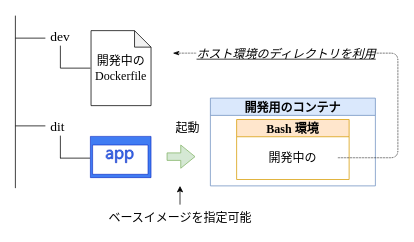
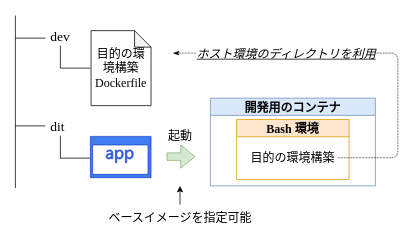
  <mxCell id="0" />
  <mxCell id="1" parent="0" />
  <mxCell id="2" value="" style="endArrow=none;html=1;fontFamily=Noto Sans JP;fontSource=https%3A%2F%2Ffonts.googleapis.com%2Fcss%3Ffamily%3DNoto%2BSans%2BJP;" parent="1" edge="1"><mxGeometry width="50" height="50" relative="1" as="geometry"><mxPoint x="20" y="250" as="sourcePoint" /><mxPoint x="20" y="20" as="targetPoint" /></mxGeometry></mxCell>
  <mxCell id="3" value="" style="endArrow=none;html=1;fontFamily=Noto Sans JP;fontSource=https%3A%2F%2Ffonts.googleapis.com%2Fcss%3Ffamily%3DNoto%2BSans%2BJP;" parent="1" edge="1"><mxGeometry width="50" height="50" relative="1" as="geometry"><mxPoint x="20" y="50" as="sourcePoint" /><mxPoint x="60" y="50" as="targetPoint" /></mxGeometry></mxCell>
  <mxCell id="4" value="" style="endArrow=none;html=1;fontFamily=Noto Sans JP;fontSource=https%3A%2F%2Ffonts.googleapis.com%2Fcss%3Ffamily%3DNoto%2BSans%2BJP;" parent="1" edge="1"><mxGeometry width="50" height="50" relative="1" as="geometry"><mxPoint x="20" y="167" as="sourcePoint" /><mxPoint x="60" y="167" as="targetPoint" /></mxGeometry></mxCell>
  <mxCell id="5" value="&lt;div style=&quot;text-align: left;&quot;&gt;&lt;span style=&quot;font-size: 18px; background-color: initial;&quot;&gt;dev&lt;/span&gt;&lt;/div&gt;" style="text;html=1;strokeColor=none;fillColor=none;align=center;verticalAlign=middle;whiteSpace=wrap;rounded=0;fontFamily=Noto Sans JP;fontSource=https%3A%2F%2Ffonts.googleapis.com%2Fcss%3Ffamily%3DNoto%2BSans%2BJP;" parent="1" vertex="1"><mxGeometry x="65" y="40" width="30" height="15" as="geometry" /></mxCell>
  <mxCell id="6" value="" style="endArrow=none;html=1;fontSize=16;fontFamily=Noto Sans JP;fontSource=https%3A%2F%2Ffonts.googleapis.com%2Fcss%3Ffamily%3DNoto%2BSans%2BJP;" parent="1" edge="1"><mxGeometry width="50" height="50" relative="1" as="geometry"><mxPoint x="80" y="90" as="sourcePoint" /><mxPoint x="80" y="60" as="targetPoint" /></mxGeometry></mxCell>
  <mxCell id="7" value="" style="endArrow=none;html=1;fontFamily=Noto Sans JP;fontSource=https%3A%2F%2Ffonts.googleapis.com%2Fcss%3Ffamily%3DNoto%2BSans%2BJP;" parent="1" edge="1"><mxGeometry width="50" height="50" relative="1" as="geometry"><mxPoint x="80" y="90" as="sourcePoint" /><mxPoint x="120" y="90" as="targetPoint" /></mxGeometry></mxCell>
  <mxCell id="8" value="" style="endArrow=none;html=1;fontSize=16;fontFamily=Noto Sans JP;fontSource=https%3A%2F%2Ffonts.googleapis.com%2Fcss%3Ffamily%3DNoto%2BSans%2BJP;" parent="1" edge="1"><mxGeometry width="50" height="50" relative="1" as="geometry"><mxPoint x="80" y="210" as="sourcePoint" /><mxPoint x="80" y="180" as="targetPoint" /></mxGeometry></mxCell>
  <mxCell id="9" value="" style="endArrow=none;html=1;fontFamily=Noto Sans JP;fontSource=https%3A%2F%2Ffonts.googleapis.com%2Fcss%3Ffamily%3DNoto%2BSans%2BJP;" parent="1" edge="1"><mxGeometry width="50" height="50" relative="1" as="geometry"><mxPoint x="79.5" y="210" as="sourcePoint" /><mxPoint x="119.5" y="210" as="targetPoint" /></mxGeometry></mxCell>
  <mxCell id="10" value="" style="sketch=0;aspect=fixed;pointerEvents=1;shadow=0;dashed=0;html=1;labelPosition=center;verticalLabelPosition=bottom;verticalAlign=top;align=center;fillColor=#0050ef;shape=mxgraph.mscae.enterprise.application;fontSize=16;strokeColor=#001DBC;fontColor=#ffffff;opacity=75;fontFamily=Noto Sans JP;fontSource=https%3A%2F%2Ffonts.googleapis.com%2Fcss%3Ffamily%3DNoto%2BSans%2BJP;" parent="1" vertex="1"><mxGeometry x="120" y="181" width="80.88" height="55" as="geometry" /></mxCell>
  <mxCell id="11" value="開発用のコンテナ" style="swimlane;strokeColor=#6c8ebf;fontSize=16;fillColor=#dae8fc;fontFamily=Noto Sans JP;fontSource=https%3A%2F%2Ffonts.googleapis.com%2Fcss%3Ffamily%3DNoto%2BSans%2BJP;" parent="1" vertex="1"><mxGeometry x="280" y="130" width="220" height="117" as="geometry" /></mxCell>
  <mxCell id="12" value="Bash 環境" style="swimlane;strokeColor=#d79b00;fontSize=16;fillColor=#ffe6cc;fontFamily=Noto Sans JP;fontSource=https%3A%2F%2Ffonts.googleapis.com%2Fcss%3Ffamily%3DNoto%2BSans%2BJP;" parent="11" vertex="1"><mxGeometry x="35" y="28.5" width="150" height="80" as="geometry" /></mxCell>
- <mxCell id="13" value="&lt;font color=&quot;#000000&quot;&gt;開発中の&lt;/font&gt;" style="text;html=1;strokeColor=none;fillColor=none;align=center;verticalAlign=middle;whiteSpace=wrap;rounded=0;fontSize=16;fontColor=#FF0000;fontFamily=Noto Sans JP;fontSource=https%3A%2F%2Ffonts.googleapis.com%2Fcss%3Ffamily%3DNoto%2BSans%2BJP;" parent="12" vertex="1"><mxGeometry x="15" y="36" width="120" height="30" as="geometry" /></mxCell>
+ <mxCell id="13" value="&lt;font color=&quot;#000000&quot;&gt;目的の環境構築&lt;/font&gt;" style="text;html=1;strokeColor=none;fillColor=none;align=center;verticalAlign=middle;whiteSpace=wrap;rounded=0;fontSize=16;fontColor=#FF0000;fontFamily=Noto Sans JP;fontSource=https%3A%2F%2Ffonts.googleapis.com%2Fcss%3Ffamily%3DNoto%2BSans%2BJP;" parent="12" vertex="1"><mxGeometry x="15" y="36" width="120" height="30" as="geometry" /></mxCell>
  <mxCell id="14" value="" style="shape=flexArrow;endArrow=classic;html=1;fontSize=16;fillColor=#d5e8d4;strokeColor=#82b366;fontFamily=Noto Sans JP;fontSource=https%3A%2F%2Ffonts.googleapis.com%2Fcss%3Ffamily%3DNoto%2BSans%2BJP;" parent="1" edge="1"><mxGeometry width="50" height="50" relative="1" as="geometry"><mxPoint x="221.76" y="208" as="sourcePoint" /><mxPoint x="260" y="208" as="targetPoint" /></mxGeometry></mxCell>
- <mxCell id="15" value="起動" style="text;html=1;strokeColor=none;fillColor=none;align=center;verticalAlign=middle;whiteSpace=wrap;rounded=0;fontSize=16;fontFamily=Noto Sans JP;fontSource=https%3A%2F%2Ffonts.googleapis.com%2Fcss%3Ffamily%3DNoto%2BSans%2BJP;" parent="1" vertex="1"><mxGeometry x="230" y="160" width="40" height="20" as="geometry" /></mxCell>
+ <mxCell id="15" value="起動" style="text;html=1;strokeColor=none;fillColor=none;align=center;verticalAlign=middle;whiteSpace=wrap;rounded=0;fontSize=16;fontFamily=Noto Sans JP;fontSource=https%3A%2F%2Ffonts.googleapis.com%2Fcss%3Ffamily%3DNoto%2BSans%2BJP;" parent="1" vertex="1"><mxGeometry x="220" y="170" width="40" height="20" as="geometry" /></mxCell>
  <mxCell id="16" style="edgeStyle=orthogonalEdgeStyle;html=1;dashed=1;dashPattern=1 1;fontSize=14;startArrow=none;startFill=0;endArrow=classicThin;endFill=1;fontFamily=Noto Sans JP;fontSource=https%3A%2F%2Ffonts.googleapis.com%2Fcss%3Ffamily%3DNoto%2BSans%2BJP;" parent="1" source="13" edge="1"><mxGeometry relative="1" as="geometry"><mxPoint x="230" y="70" as="targetPoint" /><Array as="points"><mxPoint x="530" y="210" /><mxPoint x="530" y="70" /><mxPoint x="250" y="70" /></Array></mxGeometry></mxCell>
  <mxCell id="17" value="&lt;font style=&quot;&quot;&gt;&lt;font size=&quot;1&quot; style=&quot;&quot;&gt;&lt;i style=&quot;&quot;&gt;&lt;u style=&quot;font-size: 16px;&quot;&gt;ホスト環境のディレクトリを利用&lt;/u&gt;&lt;/i&gt;&lt;/font&gt;&lt;br&gt;&lt;/font&gt;" style="edgeLabel;html=1;align=center;verticalAlign=middle;resizable=0;points=[];fontSize=14;fontFamily=Noto Sans JP;fontSource=https%3A%2F%2Ffonts.googleapis.com%2Fcss%3Ffamily%3DNoto%2BSans%2BJP;" parent="16" vertex="1" connectable="0"><mxGeometry x="0.609" relative="1" as="geometry"><mxPoint x="49" as="offset" /></mxGeometry></mxCell>
  <mxCell id="18" value="&lt;div style=&quot;&quot;&gt;&lt;span style=&quot;font-size: 18px; background-color: initial;&quot;&gt;dit&lt;/span&gt;&lt;/div&gt;" style="text;html=1;strokeColor=none;fillColor=none;align=left;verticalAlign=middle;whiteSpace=wrap;rounded=0;fontFamily=Noto Sans JP;fontSource=https%3A%2F%2Ffonts.googleapis.com%2Fcss%3Ffamily%3DNoto%2BSans%2BJP;" parent="1" vertex="1"><mxGeometry x="65" y="160" width="25" height="15" as="geometry" /></mxCell>
- <mxCell id="19" value="&lt;font style=&quot;font-size: 16px;&quot;&gt;開発中の&lt;br&gt;Dockerfile&lt;/font&gt;" style="shape=note;whiteSpace=wrap;html=1;backgroundOutline=1;darkOpacity=0.05;size=22;fontFamily=Noto Sans JP;fontSource=https%3A%2F%2Ffonts.googleapis.com%2Fcss%3Ffamily%3DNoto%2BSans%2BJP;" parent="1" vertex="1"><mxGeometry x="120.88" y="40" width="80" height="100" as="geometry" /></mxCell>
+ <mxCell id="19" value="&lt;font style=&quot;font-size: 16px;&quot;&gt;目的の環境構築&lt;br&gt;Dockerfile&lt;/font&gt;" style="shape=note;whiteSpace=wrap;html=1;backgroundOutline=1;darkOpacity=0.05;size=22;fontFamily=Noto Sans JP;fontSource=https%3A%2F%2Ffonts.googleapis.com%2Fcss%3Ffamily%3DNoto%2BSans%2BJP;" parent="1" vertex="1"><mxGeometry x="120.88" y="40" width="80" height="100" as="geometry" /></mxCell>
  <mxCell id="20" value="" style="endArrow=classic;html=1;fontFamily=Noto Sans JP;fontSource=https%3A%2F%2Ffonts.googleapis.com%2Fcss%3Ffamily%3DNoto%2BSans%2BJP;" parent="1" edge="1"><mxGeometry width="50" height="50" relative="1" as="geometry"><mxPoint x="239.5" y="272" as="sourcePoint" /><mxPoint x="239.5" y="247" as="targetPoint" /></mxGeometry></mxCell>
  <mxCell id="21" value="&lt;font style=&quot;font-size: 16px;&quot;&gt;ベースイメージを指定可能&lt;/font&gt;" style="text;html=1;strokeColor=none;fillColor=none;align=center;verticalAlign=middle;whiteSpace=wrap;rounded=0;fontFamily=Noto Sans JP;fontSource=https%3A%2F%2Ffonts.googleapis.com%2Fcss%3Ffamily%3DNoto%2BSans%2BJP;" parent="1" vertex="1"><mxGeometry x="141.25" y="280" width="197.5" height="20" as="geometry" /></mxCell>
